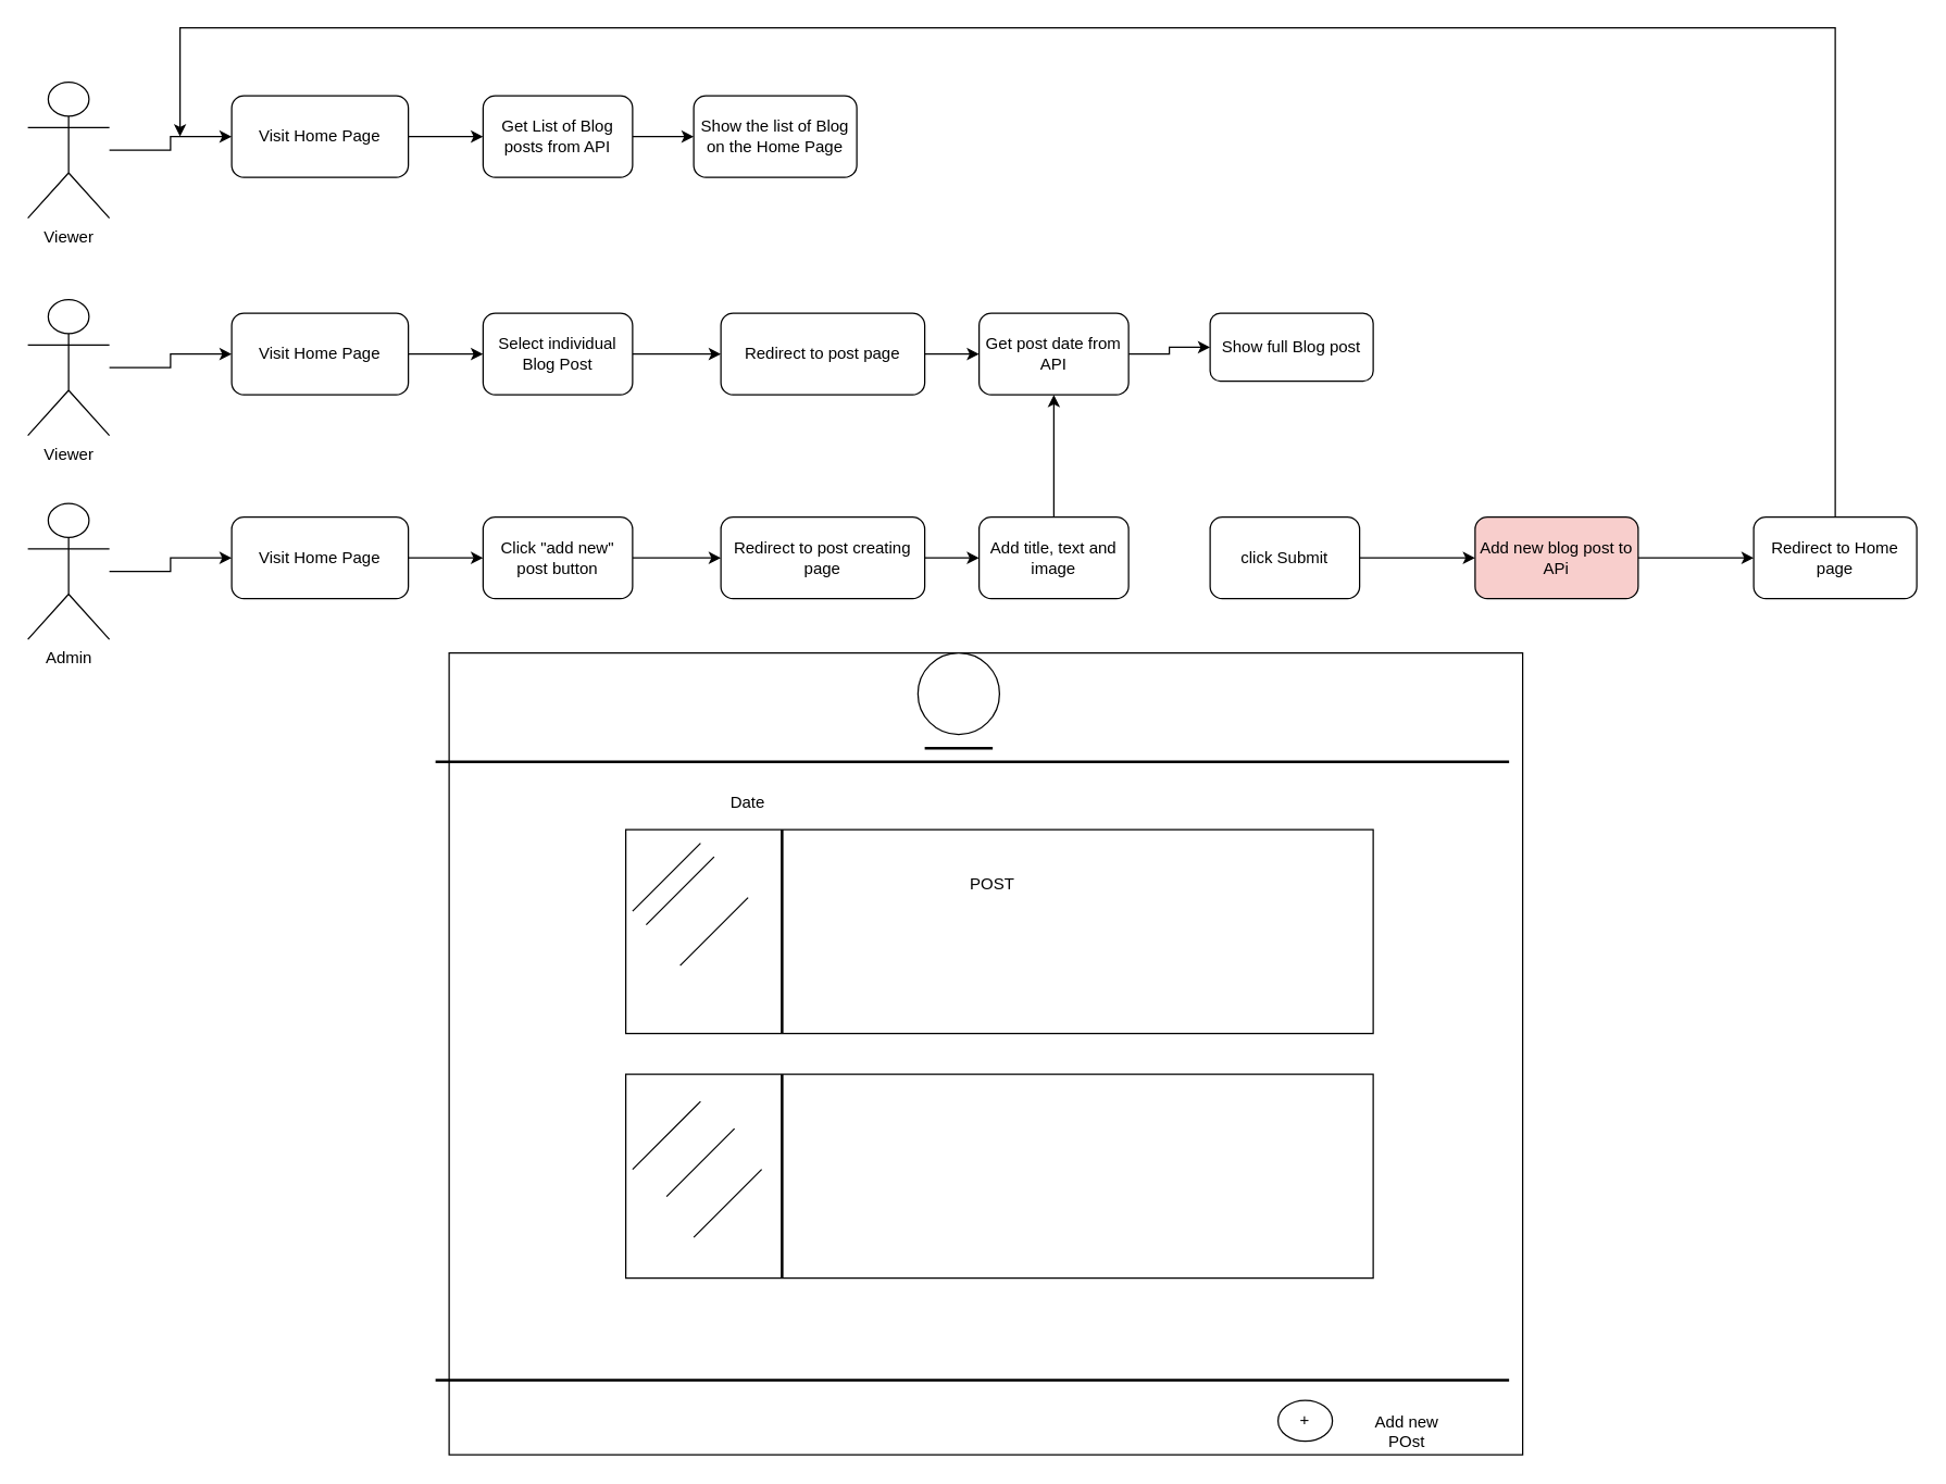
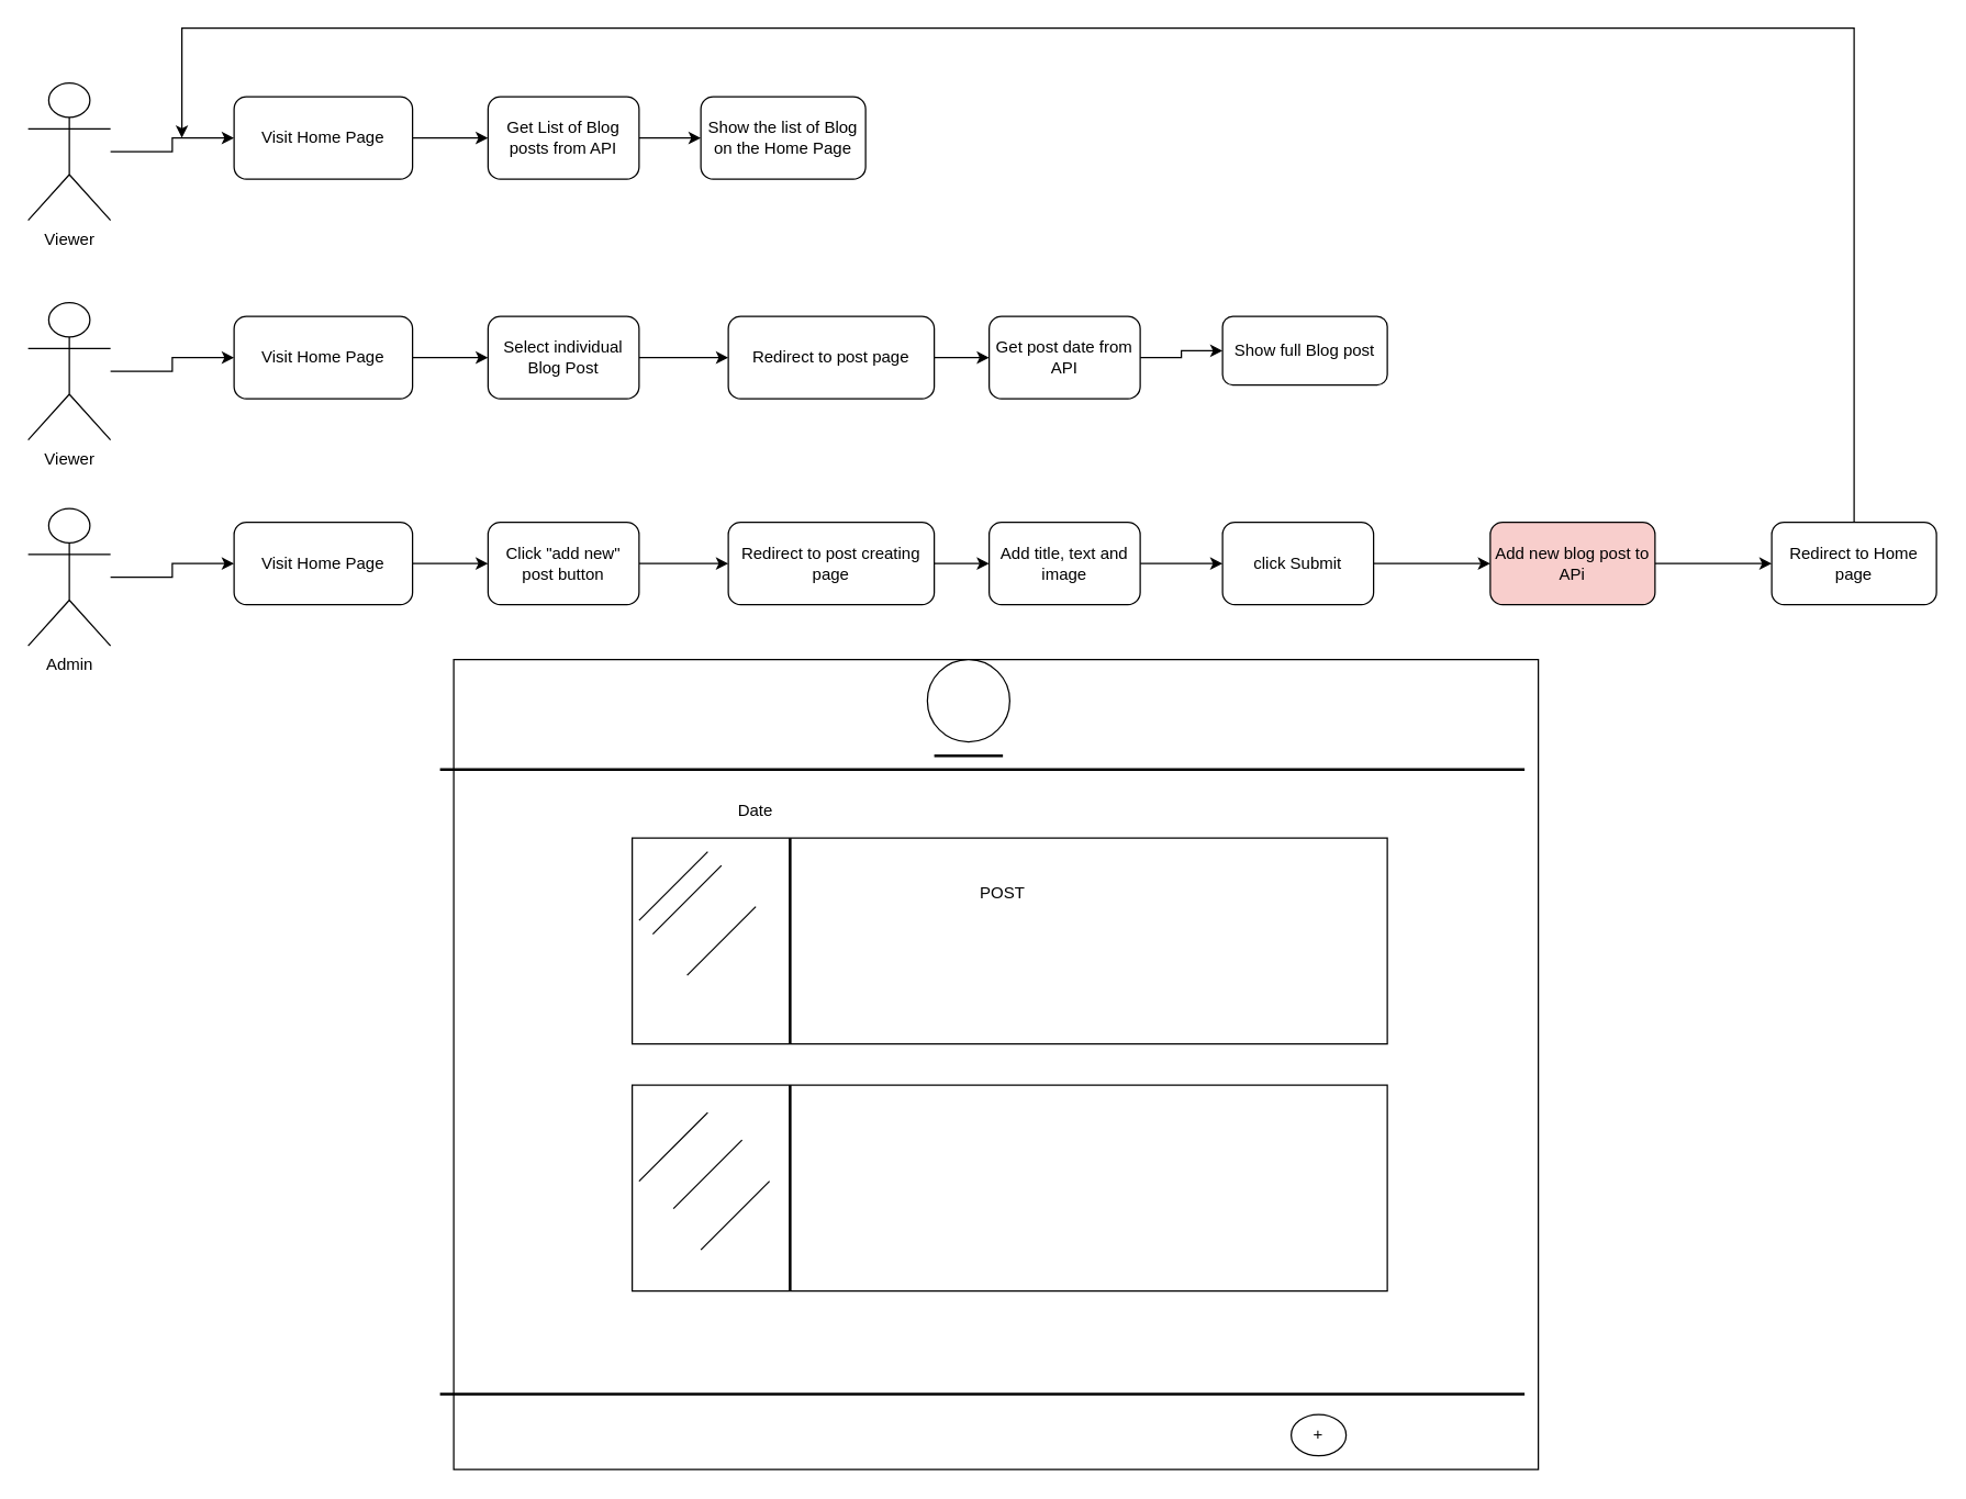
  <mxCell id="0" />
  <mxCell id="1" parent="0" />
  <mxCell id="2" value="" style="edgeStyle=orthogonalEdgeStyle;rounded=0;orthogonalLoop=1;jettySize=auto;html=1;" edge="1" parent="1" source="3" target="5"><mxGeometry relative="1" as="geometry" /></mxCell>
  <mxCell id="3" value="Viewer" style="shape=umlActor;verticalLabelPosition=bottom;verticalAlign=top;html=1;outlineConnect=0;" vertex="1" parent="1"><mxGeometry x="20" y="60" width="60" height="100" as="geometry" /></mxCell>
  <mxCell id="4" value="" style="edgeStyle=orthogonalEdgeStyle;rounded=0;orthogonalLoop=1;jettySize=auto;html=1;" edge="1" parent="1" source="5" target="7"><mxGeometry relative="1" as="geometry" /></mxCell>
  <mxCell id="5" value="Visit Home Page" style="rounded=1;whiteSpace=wrap;html=1;" vertex="1" parent="1"><mxGeometry x="170" y="70" width="130" height="60" as="geometry" /></mxCell>
  <mxCell id="6" value="" style="edgeStyle=orthogonalEdgeStyle;rounded=0;orthogonalLoop=1;jettySize=auto;html=1;" edge="1" parent="1" source="7" target="8"><mxGeometry relative="1" as="geometry" /></mxCell>
  <mxCell id="7" value="Get List of Blog posts from API" style="rounded=1;whiteSpace=wrap;html=1;" vertex="1" parent="1"><mxGeometry x="355" y="70" width="110" height="60" as="geometry" /></mxCell>
  <mxCell id="8" value="Show the list of Blog on the Home Page" style="rounded=1;whiteSpace=wrap;html=1;" vertex="1" parent="1"><mxGeometry x="510" y="70" width="120" height="60" as="geometry" /></mxCell>
  <mxCell id="9" value="" style="edgeStyle=orthogonalEdgeStyle;rounded=0;orthogonalLoop=1;jettySize=auto;html=1;" edge="1" parent="1" source="10" target="12"><mxGeometry relative="1" as="geometry" /></mxCell>
  <mxCell id="10" value="Viewer" style="shape=umlActor;verticalLabelPosition=bottom;verticalAlign=top;html=1;outlineConnect=0;" vertex="1" parent="1"><mxGeometry x="20" y="220" width="60" height="100" as="geometry" /></mxCell>
  <mxCell id="11" value="" style="edgeStyle=orthogonalEdgeStyle;rounded=0;orthogonalLoop=1;jettySize=auto;html=1;" edge="1" parent="1" source="12" target="14"><mxGeometry relative="1" as="geometry" /></mxCell>
  <mxCell id="12" value="Visit Home Page" style="rounded=1;whiteSpace=wrap;html=1;" vertex="1" parent="1"><mxGeometry x="170" y="230" width="130" height="60" as="geometry" /></mxCell>
  <mxCell id="13" value="" style="edgeStyle=orthogonalEdgeStyle;rounded=0;orthogonalLoop=1;jettySize=auto;html=1;" edge="1" parent="1" source="14" target="16"><mxGeometry relative="1" as="geometry" /></mxCell>
  <mxCell id="14" value="Select individual Blog Post" style="rounded=1;whiteSpace=wrap;html=1;" vertex="1" parent="1"><mxGeometry x="355" y="230" width="110" height="60" as="geometry" /></mxCell>
  <mxCell id="15" style="edgeStyle=orthogonalEdgeStyle;rounded=0;orthogonalLoop=1;jettySize=auto;html=1;entryX=0;entryY=0.5;entryDx=0;entryDy=0;" edge="1" parent="1" source="16" target="18"><mxGeometry relative="1" as="geometry" /></mxCell>
  <mxCell id="16" value="Redirect to pos&lt;span style=&quot;color: rgba(0 , 0 , 0 , 0) ; font-family: monospace ; font-size: 0px&quot;&gt;CmxGraphModel%3E%3Croot%3E%3CmxCell%20id%3D%220%22%2F%3E%3CmxCell%20id%3D%221%22%20parent%3D%220%22%2F%3E%3CmxCell%20id%3D%222%22%20value%3D%22%22%20style%3D%22edgeStyle%3DorthogonalEdgeStyle%3Brounded%3D0%3BorthogonalLoop%3D1%3BjettySize%3Dauto%3Bhtml%3D1%3B%22%20edge%3D%221%22%20source%3D%223%22%20target%3D%225%22%20parent%3D%221%22%3E%3CmxGeometry%20relative%3D%221%22%20as%3D%22geometry%22%2F%3E%3C%2FmxCell%3E%3CmxCell%20id%3D%223%22%20value%3D%22Viewer%22%20style%3D%22shape%3DumlActor%3BverticalLabelPosition%3Dbottom%3BverticalAlign%3Dtop%3Bhtml%3D1%3BoutlineConnect%3D0%3B%22%20vertex%3D%221%22%20parent%3D%221%22%3E%3CmxGeometry%20x%3D%2290%22%20y%3D%2250%22%20width%3D%2260%22%20height%3D%22100%22%20as%3D%22geometry%22%2F%3E%3C%2FmxCell%3E%3CmxCell%20id%3D%224%22%20value%3D%22%22%20style%3D%22edgeStyle%3DorthogonalEdgeStyle%3Brounded%3D0%3BorthogonalLoop%3D1%3BjettySize%3Dauto%3Bhtml%3D1%3B%22%20edge%3D%221%22%20source%3D%225%22%20target%3D%227%22%20parent%3D%221%22%3E%3CmxGeometry%20relative%3D%221%22%20as%3D%22geometry%22%2F%3E%3C%2FmxCell%3E%3CmxCell%20id%3D%225%22%20value%3D%22Visit%20Home%20Page%22%20style%3D%22rounded%3D1%3BwhiteSpace%3Dwrap%3Bhtml%3D1%3B%22%20vertex%3D%221%22%20parent%3D%221%22%3E%3CmxGeometry%20x%3D%22240%22%20y%3D%2260%22%20width%3D%22130%22%20height%3D%2260%22%20as%3D%22geometry%22%2F%3E%3C%2FmxCell%3E%3CmxCell%20id%3D%226%22%20value%3D%22%22%20style%3D%22edgeStyle%3DorthogonalEdgeStyle%3Brounded%3D0%3BorthogonalLoop%3D1%3BjettySize%3Dauto%3Bhtml%3D1%3B%22%20edge%3D%221%22%20source%3D%227%22%20target%3D%228%22%20parent%3D%221%22%3E%3CmxGeometry%20relative%3D%221%22%20as%3D%22geometry%22%2F%3E%3C%2FmxCell%3E%3CmxCell%20id%3D%227%22%20value%3D%22Get%20List%20of%20Blog%20posts%20from%20API%22%20style%3D%22rounded%3D1%3BwhiteSpace%3Dwrap%3Bhtml%3D1%3B%22%20vertex%3D%221%22%20parent%3D%221%22%3E%3CmxGeometry%20x%3D%22425%22%20y%3D%2260%22%20width%3D%22110%22%20height%3D%2260%22%20as%3D%22geometry%22%2F%3E%3C%2FmxCell%3E%3CmxCell%20id%3D%228%22%20value%3D%22Show%20the%20list%20of%20Blog%20on%20the%20Home%20Page%22%20style%3D%22rounded%3D1%3BwhiteSpace%3Dwrap%3Bhtml%3D1%3B%22%20vertex%3D%221%22%20parent%3D%221%22%3E%3CmxGeometry%20x%3D%22580%22%20y%3D%2260%22%20width%3D%22120%22%20height%3D%2260%22%20as%3D%22geometry%22%2F%3E%3C%2FmxCell%3E%3C%2Froot%3E%3C%2FmxGraphModel%3&lt;/span&gt;t page" style="rounded=1;whiteSpace=wrap;html=1;" vertex="1" parent="1"><mxGeometry x="530" y="230" width="150" height="60" as="geometry" /></mxCell>
  <mxCell id="17" value="" style="edgeStyle=orthogonalEdgeStyle;rounded=0;orthogonalLoop=1;jettySize=auto;html=1;" edge="1" parent="1" source="18" target="19"><mxGeometry relative="1" as="geometry" /></mxCell>
  <mxCell id="18" value="Get post date from API" style="rounded=1;whiteSpace=wrap;html=1;" vertex="1" parent="1"><mxGeometry x="720" y="230" width="110" height="60" as="geometry" /></mxCell>
  <mxCell id="19" value="Show full Blog post" style="rounded=1;whiteSpace=wrap;html=1;" vertex="1" parent="1"><mxGeometry x="890" y="230" width="120" height="50" as="geometry" /></mxCell>
  <mxCell id="20" value="" style="edgeStyle=orthogonalEdgeStyle;rounded=0;orthogonalLoop=1;jettySize=auto;html=1;" edge="1" parent="1" source="21" target="23"><mxGeometry relative="1" as="geometry" /></mxCell>
  <mxCell id="21" value="Admin" style="shape=umlActor;verticalLabelPosition=bottom;verticalAlign=top;html=1;outlineConnect=0;" vertex="1" parent="1"><mxGeometry x="20" y="370" width="60" height="100" as="geometry" /></mxCell>
  <mxCell id="22" value="" style="edgeStyle=orthogonalEdgeStyle;rounded=0;orthogonalLoop=1;jettySize=auto;html=1;" edge="1" parent="1" source="23" target="25"><mxGeometry relative="1" as="geometry" /></mxCell>
  <mxCell id="23" value="Visit Home Page" style="rounded=1;whiteSpace=wrap;html=1;" vertex="1" parent="1"><mxGeometry x="170" y="380" width="130" height="60" as="geometry" /></mxCell>
  <mxCell id="24" value="" style="edgeStyle=orthogonalEdgeStyle;rounded=0;orthogonalLoop=1;jettySize=auto;html=1;" edge="1" parent="1" source="25" target="27"><mxGeometry relative="1" as="geometry" /></mxCell>
  <mxCell id="25" value="Click &quot;add new&quot; post button" style="rounded=1;whiteSpace=wrap;html=1;" vertex="1" parent="1"><mxGeometry x="355" y="380" width="110" height="60" as="geometry" /></mxCell>
  <mxCell id="26" style="edgeStyle=orthogonalEdgeStyle;rounded=0;orthogonalLoop=1;jettySize=auto;html=1;entryX=0;entryY=0.5;entryDx=0;entryDy=0;" edge="1" parent="1" source="27" target="29"><mxGeometry relative="1" as="geometry" /></mxCell>
  <mxCell id="27" value="Redirect to pos&lt;span style=&quot;color: rgba(0 , 0 , 0 , 0) ; font-family: monospace ; font-size: 0px&quot;&gt;CmxGraphModel%3E%3Croot%3E%3CmxCell%20id%3D%220%22%2F%3E%3CmxCell%20id%3D%221%22%20parent%3D%220%22%2F%3E%3CmxCell%20id%3D%222%22%20value%3D%22%22%20style%3D%22edgeStyle%3DorthogonalEdgeStyle%3Brounded%3D0%3BorthogonalLoop%3D1%3BjettySize%3Dauto%3Bhtml%3D1%3B%22%20edge%3D%221%22%20source%3D%223%22%20target%3D%225%22%20parent%3D%221%22%3E%3CmxGeometry%20relative%3D%221%22%20as%3D%22geometry%22%2F%3E%3C%2FmxCell%3E%3CmxCell%20id%3D%223%22%20value%3D%22Viewer%22%20style%3D%22shape%3DumlActor%3BverticalLabelPosition%3Dbottom%3BverticalAlign%3Dtop%3Bhtml%3D1%3BoutlineConnect%3D0%3B%22%20vertex%3D%221%22%20parent%3D%221%22%3E%3CmxGeometry%20x%3D%2290%22%20y%3D%2250%22%20width%3D%2260%22%20height%3D%22100%22%20as%3D%22geometry%22%2F%3E%3C%2FmxCell%3E%3CmxCell%20id%3D%224%22%20value%3D%22%22%20style%3D%22edgeStyle%3DorthogonalEdgeStyle%3Brounded%3D0%3BorthogonalLoop%3D1%3BjettySize%3Dauto%3Bhtml%3D1%3B%22%20edge%3D%221%22%20source%3D%225%22%20target%3D%227%22%20parent%3D%221%22%3E%3CmxGeometry%20relative%3D%221%22%20as%3D%22geometry%22%2F%3E%3C%2FmxCell%3E%3CmxCell%20id%3D%225%22%20value%3D%22Visit%20Home%20Page%22%20style%3D%22rounded%3D1%3BwhiteSpace%3Dwrap%3Bhtml%3D1%3B%22%20vertex%3D%221%22%20parent%3D%221%22%3E%3CmxGeometry%20x%3D%22240%22%20y%3D%2260%22%20width%3D%22130%22%20height%3D%2260%22%20as%3D%22geometry%22%2F%3E%3C%2FmxCell%3E%3CmxCell%20id%3D%226%22%20value%3D%22%22%20style%3D%22edgeStyle%3DorthogonalEdgeStyle%3Brounded%3D0%3BorthogonalLoop%3D1%3BjettySize%3Dauto%3Bhtml%3D1%3B%22%20edge%3D%221%22%20source%3D%227%22%20target%3D%228%22%20parent%3D%221%22%3E%3CmxGeometry%20relative%3D%221%22%20as%3D%22geometry%22%2F%3E%3C%2FmxCell%3E%3CmxCell%20id%3D%227%22%20value%3D%22Get%20List%20of%20Blog%20posts%20from%20API%22%20style%3D%22rounded%3D1%3BwhiteSpace%3Dwrap%3Bhtml%3D1%3B%22%20vertex%3D%221%22%20parent%3D%221%22%3E%3CmxGeometry%20x%3D%22425%22%20y%3D%2260%22%20width%3D%22110%22%20height%3D%2260%22%20as%3D%22geometry%22%2F%3E%3C%2FmxCell%3E%3CmxCell%20id%3D%228%22%20value%3D%22Show%20the%20list%20of%20Blog%20on%20the%20Home%20Page%22%20style%3D%22rounded%3D1%3BwhiteSpace%3Dwrap%3Bhtml%3D1%3B%22%20vertex%3D%221%22%20parent%3D%221%22%3E%3CmxGeometry%20x%3D%22580%22%20y%3D%2260%22%20width%3D%22120%22%20height%3D%2260%22%20as%3D%22geometry%22%2F%3E%3C%2FmxCell%3E%3C%2Froot%3E%3C%2FmxGraphModel%3&lt;/span&gt;t creating page" style="rounded=1;whiteSpace=wrap;html=1;" vertex="1" parent="1"><mxGeometry x="530" y="380" width="150" height="60" as="geometry" /></mxCell>
- <mxCell id="28" value="" style="edgeStyle=orthogonalEdgeStyle;rounded=0;orthogonalLoop=1;jettySize=auto;html=1;" edge="1" parent="1" source="29" target="18"><mxGeometry relative="1" as="geometry" /></mxCell>
+ <mxCell id="28" value="" style="edgeStyle=orthogonalEdgeStyle;rounded=0;orthogonalLoop=1;jettySize=auto;html=1;" edge="1" parent="1" source="29" target="31"><mxGeometry relative="1" as="geometry" /></mxCell>
  <mxCell id="29" value="Add title, text and image" style="rounded=1;whiteSpace=wrap;html=1;" vertex="1" parent="1"><mxGeometry x="720" y="380" width="110" height="60" as="geometry" /></mxCell>
  <mxCell id="30" value="" style="edgeStyle=orthogonalEdgeStyle;rounded=0;orthogonalLoop=1;jettySize=auto;html=1;" edge="1" parent="1" source="31" target="33"><mxGeometry relative="1" as="geometry" /></mxCell>
  <mxCell id="31" value="click Submit" style="rounded=1;whiteSpace=wrap;html=1;" vertex="1" parent="1"><mxGeometry x="890" y="380" width="110" height="60" as="geometry" /></mxCell>
  <mxCell id="32" value="" style="edgeStyle=orthogonalEdgeStyle;rounded=0;orthogonalLoop=1;jettySize=auto;html=1;" edge="1" parent="1" source="33" target="35"><mxGeometry relative="1" as="geometry" /></mxCell>
  <mxCell id="33" value="Add new blog post to APi" style="rounded=1;whiteSpace=wrap;html=1;fillColor=#f8cecc;" vertex="1" parent="1"><mxGeometry x="1085" y="380" width="120" height="60" as="geometry" /></mxCell>
  <mxCell id="34" style="edgeStyle=orthogonalEdgeStyle;rounded=0;orthogonalLoop=1;jettySize=auto;html=1;" edge="1" parent="1" source="35"><mxGeometry relative="1" as="geometry"><mxPoint x="132" y="100" as="targetPoint" /><Array as="points"><mxPoint x="1350" y="20" /><mxPoint x="132" y="20" /></Array></mxGeometry></mxCell>
  <mxCell id="35" value="Redirect to Home page" style="rounded=1;whiteSpace=wrap;html=1;" vertex="1" parent="1"><mxGeometry x="1290" y="380" width="120" height="60" as="geometry" /></mxCell>
  <mxCell id="36" value="" style="rounded=0;whiteSpace=wrap;html=1;" vertex="1" parent="1"><mxGeometry x="330" y="480" width="790" height="590" as="geometry" /></mxCell>
  <mxCell id="37" value="" style="line;strokeWidth=2;html=1;" vertex="1" parent="1"><mxGeometry x="320" y="555" width="790" height="10" as="geometry" /></mxCell>
  <mxCell id="38" value="" style="rounded=0;whiteSpace=wrap;html=1;" vertex="1" parent="1"><mxGeometry x="460" y="610" width="550" height="150" as="geometry" /></mxCell>
  <mxCell id="39" value="" style="line;strokeWidth=2;direction=south;html=1;" vertex="1" parent="1"><mxGeometry x="570" y="610" width="10" height="150" as="geometry" /></mxCell>
  <mxCell id="40" value="" style="rounded=0;whiteSpace=wrap;html=1;" vertex="1" parent="1"><mxGeometry x="460" y="790" width="550" height="150" as="geometry" /></mxCell>
  <mxCell id="41" value="" style="line;strokeWidth=2;direction=south;html=1;" vertex="1" parent="1"><mxGeometry x="570" y="790" width="10" height="150" as="geometry" /></mxCell>
  <mxCell id="42" value="" style="line;strokeWidth=2;html=1;" vertex="1" parent="1"><mxGeometry x="320" y="1010" width="790" height="10" as="geometry" /></mxCell>
  <mxCell id="43" value="" style="endArrow=none;html=1;" edge="1" parent="1"><mxGeometry width="50" height="50" relative="1" as="geometry"><mxPoint x="465" y="670" as="sourcePoint" /><mxPoint x="515" y="620" as="targetPoint" /></mxGeometry></mxCell>
  <mxCell id="44" value="" style="endArrow=none;html=1;" edge="1" parent="1"><mxGeometry width="50" height="50" relative="1" as="geometry"><mxPoint x="475" y="680" as="sourcePoint" /><mxPoint x="525" y="630" as="targetPoint" /></mxGeometry></mxCell>
  <mxCell id="45" value="" style="endArrow=none;html=1;" edge="1" parent="1"><mxGeometry width="50" height="50" relative="1" as="geometry"><mxPoint x="490" y="880" as="sourcePoint" /><mxPoint x="540" y="830" as="targetPoint" /></mxGeometry></mxCell>
  <mxCell id="46" value="" style="endArrow=none;html=1;" edge="1" parent="1"><mxGeometry width="50" height="50" relative="1" as="geometry"><mxPoint x="510" y="910" as="sourcePoint" /><mxPoint x="560" y="860" as="targetPoint" /></mxGeometry></mxCell>
  <mxCell id="47" value="" style="endArrow=none;html=1;" edge="1" parent="1"><mxGeometry width="50" height="50" relative="1" as="geometry"><mxPoint x="465" y="860" as="sourcePoint" /><mxPoint x="515" y="810" as="targetPoint" /></mxGeometry></mxCell>
  <mxCell id="48" value="" style="endArrow=none;html=1;" edge="1" parent="1"><mxGeometry width="50" height="50" relative="1" as="geometry"><mxPoint x="500" y="710" as="sourcePoint" /><mxPoint x="550" y="660" as="targetPoint" /></mxGeometry></mxCell>
  <mxCell id="49" value="" style="ellipse;whiteSpace=wrap;html=1;" vertex="1" parent="1"><mxGeometry x="675" y="480" width="60" height="60" as="geometry" /></mxCell>
  <mxCell id="50" value="" style="line;strokeWidth=2;html=1;" vertex="1" parent="1"><mxGeometry x="680" y="545" width="50" height="10" as="geometry" /></mxCell>
  <mxCell id="51" value="POST" style="text;html=1;strokeColor=none;fillColor=none;align=center;verticalAlign=middle;whiteSpace=wrap;rounded=0;" vertex="1" parent="1"><mxGeometry x="710" y="640" width="40" height="20" as="geometry" /></mxCell>
  <mxCell id="52" value="Date" style="text;html=1;strokeColor=none;fillColor=none;align=center;verticalAlign=middle;whiteSpace=wrap;rounded=0;" vertex="1" parent="1"><mxGeometry x="530" y="580" width="40" height="20" as="geometry" /></mxCell>
  <mxCell id="53" value="+" style="ellipse;whiteSpace=wrap;html=1;" vertex="1" parent="1"><mxGeometry x="940" y="1030" width="40" height="30" as="geometry" /></mxCell>
- <mxCell id="54" value="Add new POst" style="text;html=1;strokeColor=none;fillColor=none;align=center;verticalAlign=middle;whiteSpace=wrap;rounded=0;" vertex="1" parent="1"><mxGeometry x="1000" y="1035" width="70" height="35" as="geometry" /></mxCell>
